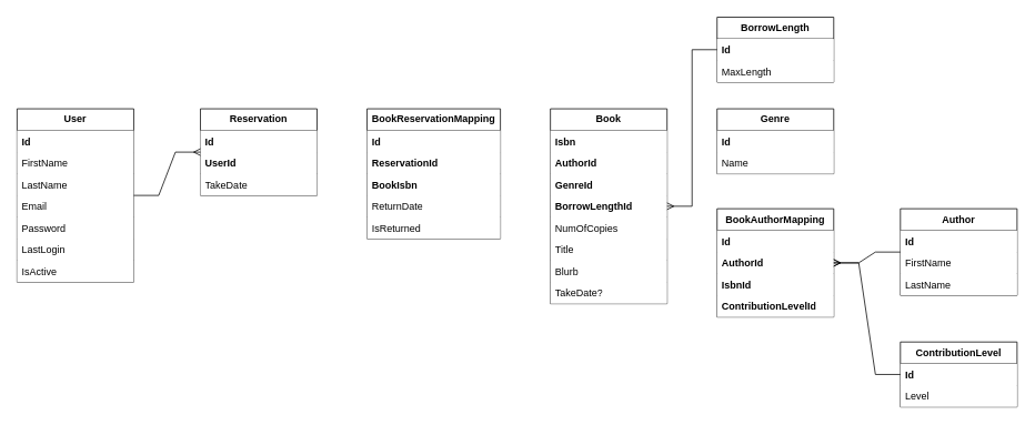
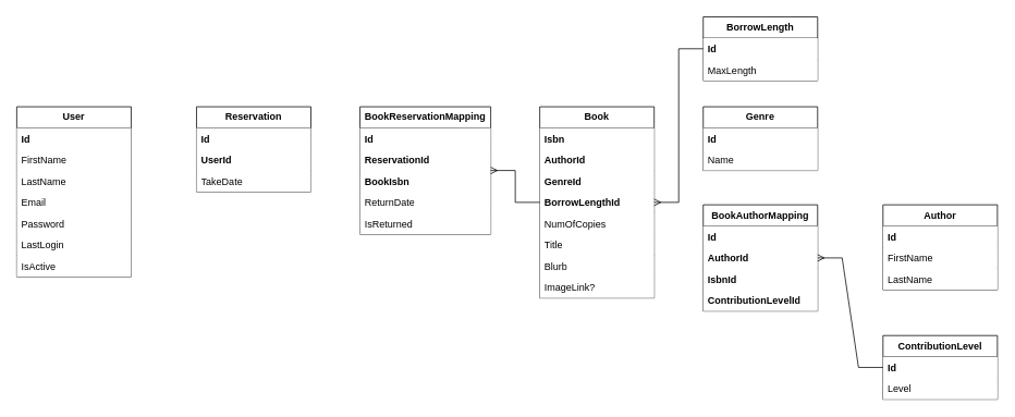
  <mxCell id="0" />
  <mxCell id="1" parent="0" />
  <mxCell id="2" value="BookAuthorMapping" style="swimlane;fontStyle=1;childLayout=stackLayout;horizontal=1;startSize=26;fillColor=default;horizontalStack=0;resizeParent=1;resizeParentMax=0;resizeLast=0;collapsible=1;marginBottom=0;whiteSpace=wrap;html=1;" vertex="1" parent="1"><mxGeometry x="860" y="250" width="140" height="130" as="geometry" /></mxCell>
  <mxCell id="3" value="Id" style="text;strokeColor=none;fillColor=default;align=left;verticalAlign=top;spacingLeft=4;spacingRight=4;overflow=hidden;rotatable=0;points=[[0,0.5],[1,0.5]];portConstraint=eastwest;whiteSpace=wrap;html=1;fontStyle=1" vertex="1" parent="2"><mxGeometry y="26" width="140" height="26" as="geometry" /></mxCell>
  <mxCell id="4" value="AuthorId" style="text;strokeColor=none;fillColor=default;align=left;verticalAlign=top;spacingLeft=4;spacingRight=4;overflow=hidden;rotatable=0;points=[[0,0.5],[1,0.5]];portConstraint=eastwest;whiteSpace=wrap;html=1;fontStyle=1" vertex="1" parent="2"><mxGeometry y="52" width="140" height="26" as="geometry" /></mxCell>
  <mxCell id="5" value="IsbnId" style="text;strokeColor=none;fillColor=default;align=left;verticalAlign=top;spacingLeft=4;spacingRight=4;overflow=hidden;rotatable=0;points=[[0,0.5],[1,0.5]];portConstraint=eastwest;whiteSpace=wrap;html=1;fontStyle=1" vertex="1" parent="2"><mxGeometry y="78" width="140" height="26" as="geometry" /></mxCell>
  <mxCell id="6" value="ContributionLevelId" style="text;strokeColor=none;fillColor=default;align=left;verticalAlign=top;spacingLeft=4;spacingRight=4;overflow=hidden;rotatable=0;points=[[0,0.5],[1,0.5]];portConstraint=eastwest;whiteSpace=wrap;html=1;fontStyle=1" vertex="1" parent="2"><mxGeometry y="104" width="140" height="26" as="geometry" /></mxCell>
  <mxCell id="7" value="Book" style="swimlane;fontStyle=1;childLayout=stackLayout;horizontal=1;startSize=26;fillColor=default;horizontalStack=0;resizeParent=1;resizeParentMax=0;resizeLast=0;collapsible=1;marginBottom=0;whiteSpace=wrap;html=1;" vertex="1" parent="1"><mxGeometry x="660" y="130" width="140" height="234" as="geometry" /></mxCell>
  <mxCell id="8" value="Isbn" style="text;strokeColor=none;fillColor=default;align=left;verticalAlign=top;spacingLeft=4;spacingRight=4;overflow=hidden;rotatable=0;points=[[0,0.5],[1,0.5]];portConstraint=eastwest;whiteSpace=wrap;html=1;fontStyle=1" vertex="1" parent="7"><mxGeometry y="26" width="140" height="26" as="geometry" /></mxCell>
  <mxCell id="9" value="AuthorId" style="text;strokeColor=none;fillColor=default;align=left;verticalAlign=top;spacingLeft=4;spacingRight=4;overflow=hidden;rotatable=0;points=[[0,0.5],[1,0.5]];portConstraint=eastwest;whiteSpace=wrap;html=1;fontStyle=1" vertex="1" parent="7"><mxGeometry y="52" width="140" height="26" as="geometry" /></mxCell>
  <mxCell id="10" value="GenreId" style="text;strokeColor=none;fillColor=default;align=left;verticalAlign=top;spacingLeft=4;spacingRight=4;overflow=hidden;rotatable=0;points=[[0,0.5],[1,0.5]];portConstraint=eastwest;whiteSpace=wrap;html=1;fontStyle=1" vertex="1" parent="7"><mxGeometry y="78" width="140" height="26" as="geometry" /></mxCell>
  <mxCell id="11" value="BorrowLengthId" style="text;strokeColor=none;fillColor=default;align=left;verticalAlign=top;spacingLeft=4;spacingRight=4;overflow=hidden;rotatable=0;points=[[0,0.5],[1,0.5]];portConstraint=eastwest;whiteSpace=wrap;html=1;fontStyle=1" vertex="1" parent="7"><mxGeometry y="104" width="140" height="26" as="geometry" /></mxCell>
  <mxCell id="12" value="NumOfCopies" style="text;strokeColor=none;fillColor=default;align=left;verticalAlign=top;spacingLeft=4;spacingRight=4;overflow=hidden;rotatable=0;points=[[0,0.5],[1,0.5]];portConstraint=eastwest;whiteSpace=wrap;html=1;" vertex="1" parent="7"><mxGeometry y="130" width="140" height="26" as="geometry" /></mxCell>
  <mxCell id="13" value="Title" style="text;strokeColor=none;fillColor=default;align=left;verticalAlign=top;spacingLeft=4;spacingRight=4;overflow=hidden;rotatable=0;points=[[0,0.5],[1,0.5]];portConstraint=eastwest;whiteSpace=wrap;html=1;" vertex="1" parent="7"><mxGeometry y="156" width="140" height="26" as="geometry" /></mxCell>
  <mxCell id="14" value="Blurb" style="text;strokeColor=none;fillColor=default;align=left;verticalAlign=top;spacingLeft=4;spacingRight=4;overflow=hidden;rotatable=0;points=[[0,0.5],[1,0.5]];portConstraint=eastwest;whiteSpace=wrap;html=1;" vertex="1" parent="7"><mxGeometry y="182" width="140" height="26" as="geometry" /></mxCell>
- <mxCell id="15" value="TakeDate?" style="text;strokeColor=none;fillColor=default;align=left;verticalAlign=top;spacingLeft=4;spacingRight=4;overflow=hidden;rotatable=0;points=[[0,0.5],[1,0.5]];portConstraint=eastwest;whiteSpace=wrap;html=1;" vertex="1" parent="7"><mxGeometry y="208" width="140" height="26" as="geometry" /></mxCell>
+ <mxCell id="15" value="ImageLink?" style="text;strokeColor=none;fillColor=default;align=left;verticalAlign=top;spacingLeft=4;spacingRight=4;overflow=hidden;rotatable=0;points=[[0,0.5],[1,0.5]];portConstraint=eastwest;whiteSpace=wrap;html=1;" vertex="1" parent="7"><mxGeometry y="208" width="140" height="26" as="geometry" /></mxCell>
  <mxCell id="16" value="Genre" style="swimlane;fontStyle=1;childLayout=stackLayout;horizontal=1;startSize=26;fillColor=default;horizontalStack=0;resizeParent=1;resizeParentMax=0;resizeLast=0;collapsible=1;marginBottom=0;whiteSpace=wrap;html=1;" vertex="1" parent="1"><mxGeometry x="860" y="130" width="140" height="78" as="geometry" /></mxCell>
  <mxCell id="17" value="Id" style="text;strokeColor=none;fillColor=default;align=left;verticalAlign=top;spacingLeft=4;spacingRight=4;overflow=hidden;rotatable=0;points=[[0,0.5],[1,0.5]];portConstraint=eastwest;whiteSpace=wrap;html=1;fontStyle=1" vertex="1" parent="16"><mxGeometry y="26" width="140" height="26" as="geometry" /></mxCell>
  <mxCell id="18" value="Name" style="text;strokeColor=none;fillColor=default;align=left;verticalAlign=top;spacingLeft=4;spacingRight=4;overflow=hidden;rotatable=0;points=[[0,0.5],[1,0.5]];portConstraint=eastwest;whiteSpace=wrap;html=1;" vertex="1" parent="16"><mxGeometry y="52" width="140" height="26" as="geometry" /></mxCell>
  <mxCell id="19" value="Reservation" style="swimlane;fontStyle=1;childLayout=stackLayout;horizontal=1;startSize=26;fillColor=default;horizontalStack=0;resizeParent=1;resizeParentMax=0;resizeLast=0;collapsible=1;marginBottom=0;whiteSpace=wrap;html=1;" vertex="1" parent="1"><mxGeometry x="240" y="130" width="140" height="104" as="geometry" /></mxCell>
  <mxCell id="20" value="Id" style="text;strokeColor=none;fillColor=default;align=left;verticalAlign=top;spacingLeft=4;spacingRight=4;overflow=hidden;rotatable=0;points=[[0,0.5],[1,0.5]];portConstraint=eastwest;whiteSpace=wrap;html=1;fontStyle=1" vertex="1" parent="19"><mxGeometry y="26" width="140" height="26" as="geometry" /></mxCell>
  <mxCell id="21" value="UserId" style="text;strokeColor=none;fillColor=default;align=left;verticalAlign=top;spacingLeft=4;spacingRight=4;overflow=hidden;rotatable=0;points=[[0,0.5],[1,0.5]];portConstraint=eastwest;whiteSpace=wrap;html=1;fontStyle=1" vertex="1" parent="19"><mxGeometry y="52" width="140" height="26" as="geometry" /></mxCell>
  <mxCell id="22" value="TakeDate" style="text;strokeColor=none;fillColor=default;align=left;verticalAlign=top;spacingLeft=4;spacingRight=4;overflow=hidden;rotatable=0;points=[[0,0.5],[1,0.5]];portConstraint=eastwest;whiteSpace=wrap;html=1;" vertex="1" parent="19"><mxGeometry y="78" width="140" height="26" as="geometry" /></mxCell>
  <mxCell id="23" value="BookReservationMapping" style="swimlane;fontStyle=1;childLayout=stackLayout;horizontal=1;startSize=26;fillColor=default;horizontalStack=0;resizeParent=1;resizeParentMax=0;resizeLast=0;collapsible=1;marginBottom=0;whiteSpace=wrap;html=1;" vertex="1" parent="1"><mxGeometry x="440" y="130" width="160" height="156" as="geometry" /></mxCell>
  <mxCell id="24" value="Id" style="text;strokeColor=none;fillColor=default;align=left;verticalAlign=top;spacingLeft=4;spacingRight=4;overflow=hidden;rotatable=0;points=[[0,0.5],[1,0.5]];portConstraint=eastwest;whiteSpace=wrap;html=1;fontStyle=1" vertex="1" parent="23"><mxGeometry y="26" width="160" height="26" as="geometry" /></mxCell>
  <mxCell id="25" value="ReservationId" style="text;strokeColor=none;fillColor=default;align=left;verticalAlign=top;spacingLeft=4;spacingRight=4;overflow=hidden;rotatable=0;points=[[0,0.5],[1,0.5]];portConstraint=eastwest;whiteSpace=wrap;html=1;fontStyle=1" vertex="1" parent="23"><mxGeometry y="52" width="160" height="26" as="geometry" /></mxCell>
  <mxCell id="26" value="BookIsbn" style="text;strokeColor=none;fillColor=default;align=left;verticalAlign=top;spacingLeft=4;spacingRight=4;overflow=hidden;rotatable=0;points=[[0,0.5],[1,0.5]];portConstraint=eastwest;whiteSpace=wrap;html=1;fontStyle=1" vertex="1" parent="23"><mxGeometry y="78" width="160" height="26" as="geometry" /></mxCell>
  <mxCell id="27" value="ReturnDate" style="text;strokeColor=none;fillColor=default;align=left;verticalAlign=top;spacingLeft=4;spacingRight=4;overflow=hidden;rotatable=0;points=[[0,0.5],[1,0.5]];portConstraint=eastwest;whiteSpace=wrap;html=1;" vertex="1" parent="23"><mxGeometry y="104" width="160" height="26" as="geometry" /></mxCell>
  <mxCell id="28" value="IsReturned" style="text;strokeColor=none;fillColor=default;align=left;verticalAlign=top;spacingLeft=4;spacingRight=4;overflow=hidden;rotatable=0;points=[[0,0.5],[1,0.5]];portConstraint=eastwest;whiteSpace=wrap;html=1;" vertex="1" parent="23"><mxGeometry y="130" width="160" height="26" as="geometry" /></mxCell>
  <mxCell id="29" value="User" style="swimlane;fontStyle=1;childLayout=stackLayout;horizontal=1;startSize=26;fillColor=default;horizontalStack=0;resizeParent=1;resizeParentMax=0;resizeLast=0;collapsible=1;marginBottom=0;whiteSpace=wrap;html=1;" vertex="1" parent="1"><mxGeometry x="20" y="130" width="140" height="208" as="geometry" /></mxCell>
  <mxCell id="30" value="Id" style="text;strokeColor=none;fillColor=default;align=left;verticalAlign=top;spacingLeft=4;spacingRight=4;overflow=hidden;rotatable=0;points=[[0,0.5],[1,0.5]];portConstraint=eastwest;whiteSpace=wrap;html=1;fontStyle=1" vertex="1" parent="29"><mxGeometry y="26" width="140" height="26" as="geometry" /></mxCell>
  <mxCell id="31" value="FirstName" style="text;strokeColor=none;fillColor=default;align=left;verticalAlign=top;spacingLeft=4;spacingRight=4;overflow=hidden;rotatable=0;points=[[0,0.5],[1,0.5]];portConstraint=eastwest;whiteSpace=wrap;html=1;" vertex="1" parent="29"><mxGeometry y="52" width="140" height="26" as="geometry" /></mxCell>
  <mxCell id="32" value="LastName" style="text;strokeColor=none;fillColor=default;align=left;verticalAlign=top;spacingLeft=4;spacingRight=4;overflow=hidden;rotatable=0;points=[[0,0.5],[1,0.5]];portConstraint=eastwest;whiteSpace=wrap;html=1;" vertex="1" parent="29"><mxGeometry y="78" width="140" height="26" as="geometry" /></mxCell>
  <mxCell id="33" value="Email" style="text;strokeColor=none;fillColor=default;align=left;verticalAlign=top;spacingLeft=4;spacingRight=4;overflow=hidden;rotatable=0;points=[[0,0.5],[1,0.5]];portConstraint=eastwest;whiteSpace=wrap;html=1;" vertex="1" parent="29"><mxGeometry y="104" width="140" height="26" as="geometry" /></mxCell>
  <mxCell id="34" value="Password" style="text;strokeColor=none;fillColor=default;align=left;verticalAlign=top;spacingLeft=4;spacingRight=4;overflow=hidden;rotatable=0;points=[[0,0.5],[1,0.5]];portConstraint=eastwest;whiteSpace=wrap;html=1;" vertex="1" parent="29"><mxGeometry y="130" width="140" height="26" as="geometry" /></mxCell>
  <mxCell id="35" value="LastLogin" style="text;strokeColor=none;fillColor=default;align=left;verticalAlign=top;spacingLeft=4;spacingRight=4;overflow=hidden;rotatable=0;points=[[0,0.5],[1,0.5]];portConstraint=eastwest;whiteSpace=wrap;html=1;" vertex="1" parent="29"><mxGeometry y="156" width="140" height="26" as="geometry" /></mxCell>
  <mxCell id="36" value="IsActive" style="text;strokeColor=none;fillColor=default;align=left;verticalAlign=top;spacingLeft=4;spacingRight=4;overflow=hidden;rotatable=0;points=[[0,0.5],[1,0.5]];portConstraint=eastwest;whiteSpace=wrap;html=1;" vertex="1" parent="29"><mxGeometry y="182" width="140" height="26" as="geometry" /></mxCell>
- <mxCell id="37" value="" style="edgeStyle=entityRelationEdgeStyle;fontSize=12;html=1;endArrow=ERmany;rounded=0;" edge="1" parent="1" source="29" target="19"><mxGeometry width="100" height="100" relative="1" as="geometry"><mxPoint x="420" y="270" as="sourcePoint" /><mxPoint x="520" y="170" as="targetPoint" /></mxGeometry></mxCell>
+ <mxCell id="38" value="" style="edgeStyle=entityRelationEdgeStyle;fontSize=12;html=1;endArrow=ERmany;rounded=0;" edge="1" parent="1" source="7" target="23"><mxGeometry width="100" height="100" relative="1" as="geometry"><mxPoint x="410" y="192" as="sourcePoint" /><mxPoint x="470" y="218" as="targetPoint" /></mxGeometry></mxCell>
  <mxCell id="39" value="BorrowLength" style="swimlane;fontStyle=1;childLayout=stackLayout;horizontal=1;startSize=26;fillColor=default;horizontalStack=0;resizeParent=1;resizeParentMax=0;resizeLast=0;collapsible=1;marginBottom=0;whiteSpace=wrap;html=1;" vertex="1" parent="1"><mxGeometry x="860" y="20" width="140" height="78" as="geometry" /></mxCell>
  <mxCell id="40" value="Id" style="text;strokeColor=none;fillColor=default;align=left;verticalAlign=top;spacingLeft=4;spacingRight=4;overflow=hidden;rotatable=0;points=[[0,0.5],[1,0.5]];portConstraint=eastwest;whiteSpace=wrap;html=1;fontStyle=1" vertex="1" parent="39"><mxGeometry y="26" width="140" height="26" as="geometry" /></mxCell>
  <mxCell id="41" value="MaxLength" style="text;strokeColor=none;fillColor=default;align=left;verticalAlign=top;spacingLeft=4;spacingRight=4;overflow=hidden;rotatable=0;points=[[0,0.5],[1,0.5]];portConstraint=eastwest;whiteSpace=wrap;html=1;" vertex="1" parent="39"><mxGeometry y="52" width="140" height="26" as="geometry" /></mxCell>
  <mxCell id="42" value="" style="edgeStyle=entityRelationEdgeStyle;fontSize=12;html=1;endArrow=ERmany;rounded=0;" edge="1" parent="1" source="39" target="7"><mxGeometry width="100" height="100" relative="1" as="geometry"><mxPoint x="870" y="179" as="sourcePoint" /><mxPoint x="810" y="244" as="targetPoint" /></mxGeometry></mxCell>
  <mxCell id="43" value="Author" style="swimlane;fontStyle=1;childLayout=stackLayout;horizontal=1;startSize=26;fillColor=default;horizontalStack=0;resizeParent=1;resizeParentMax=0;resizeLast=0;collapsible=1;marginBottom=0;whiteSpace=wrap;html=1;" vertex="1" parent="1"><mxGeometry x="1080" y="250" width="140" height="104" as="geometry" /></mxCell>
  <mxCell id="44" value="Id" style="text;strokeColor=none;fillColor=default;align=left;verticalAlign=top;spacingLeft=4;spacingRight=4;overflow=hidden;rotatable=0;points=[[0,0.5],[1,0.5]];portConstraint=eastwest;whiteSpace=wrap;html=1;fontStyle=1" vertex="1" parent="43"><mxGeometry y="26" width="140" height="26" as="geometry" /></mxCell>
  <mxCell id="45" value="FirstName" style="text;strokeColor=none;fillColor=default;align=left;verticalAlign=top;spacingLeft=4;spacingRight=4;overflow=hidden;rotatable=0;points=[[0,0.5],[1,0.5]];portConstraint=eastwest;whiteSpace=wrap;html=1;" vertex="1" parent="43"><mxGeometry y="52" width="140" height="26" as="geometry" /></mxCell>
  <mxCell id="46" value="LastName" style="text;strokeColor=none;fillColor=default;align=left;verticalAlign=top;spacingLeft=4;spacingRight=4;overflow=hidden;rotatable=0;points=[[0,0.5],[1,0.5]];portConstraint=eastwest;whiteSpace=wrap;html=1;" vertex="1" parent="43"><mxGeometry y="78" width="140" height="26" as="geometry" /></mxCell>
  <mxCell id="47" value="ContributionLevel" style="swimlane;fontStyle=1;childLayout=stackLayout;horizontal=1;startSize=26;fillColor=default;horizontalStack=0;resizeParent=1;resizeParentMax=0;resizeLast=0;collapsible=1;marginBottom=0;whiteSpace=wrap;html=1;" vertex="1" parent="1"><mxGeometry x="1080" y="410" width="140" height="78" as="geometry" /></mxCell>
  <mxCell id="48" value="Id" style="text;strokeColor=none;fillColor=default;align=left;verticalAlign=top;spacingLeft=4;spacingRight=4;overflow=hidden;rotatable=0;points=[[0,0.5],[1,0.5]];portConstraint=eastwest;whiteSpace=wrap;html=1;fontStyle=1" vertex="1" parent="47"><mxGeometry y="26" width="140" height="26" as="geometry" /></mxCell>
  <mxCell id="49" value="Level" style="text;strokeColor=none;fillColor=default;align=left;verticalAlign=top;spacingLeft=4;spacingRight=4;overflow=hidden;rotatable=0;points=[[0,0.5],[1,0.5]];portConstraint=eastwest;whiteSpace=wrap;html=1;fontStyle=0" vertex="1" parent="47"><mxGeometry y="52" width="140" height="26" as="geometry" /></mxCell>
- <mxCell id="50" value="" style="edgeStyle=entityRelationEdgeStyle;fontSize=12;html=1;endArrow=ERmany;rounded=0;" edge="1" parent="1" source="43" target="2"><mxGeometry width="100" height="100" relative="1" as="geometry"><mxPoint x="810" y="244" as="sourcePoint" /><mxPoint x="870" y="325" as="targetPoint" /></mxGeometry></mxCell>
  <mxCell id="51" value="" style="edgeStyle=entityRelationEdgeStyle;fontSize=12;html=1;endArrow=ERmany;rounded=0;" edge="1" parent="1" source="47" target="2"><mxGeometry width="100" height="100" relative="1" as="geometry"><mxPoint x="1090" y="312" as="sourcePoint" /><mxPoint x="1010" y="325" as="targetPoint" /></mxGeometry></mxCell>
